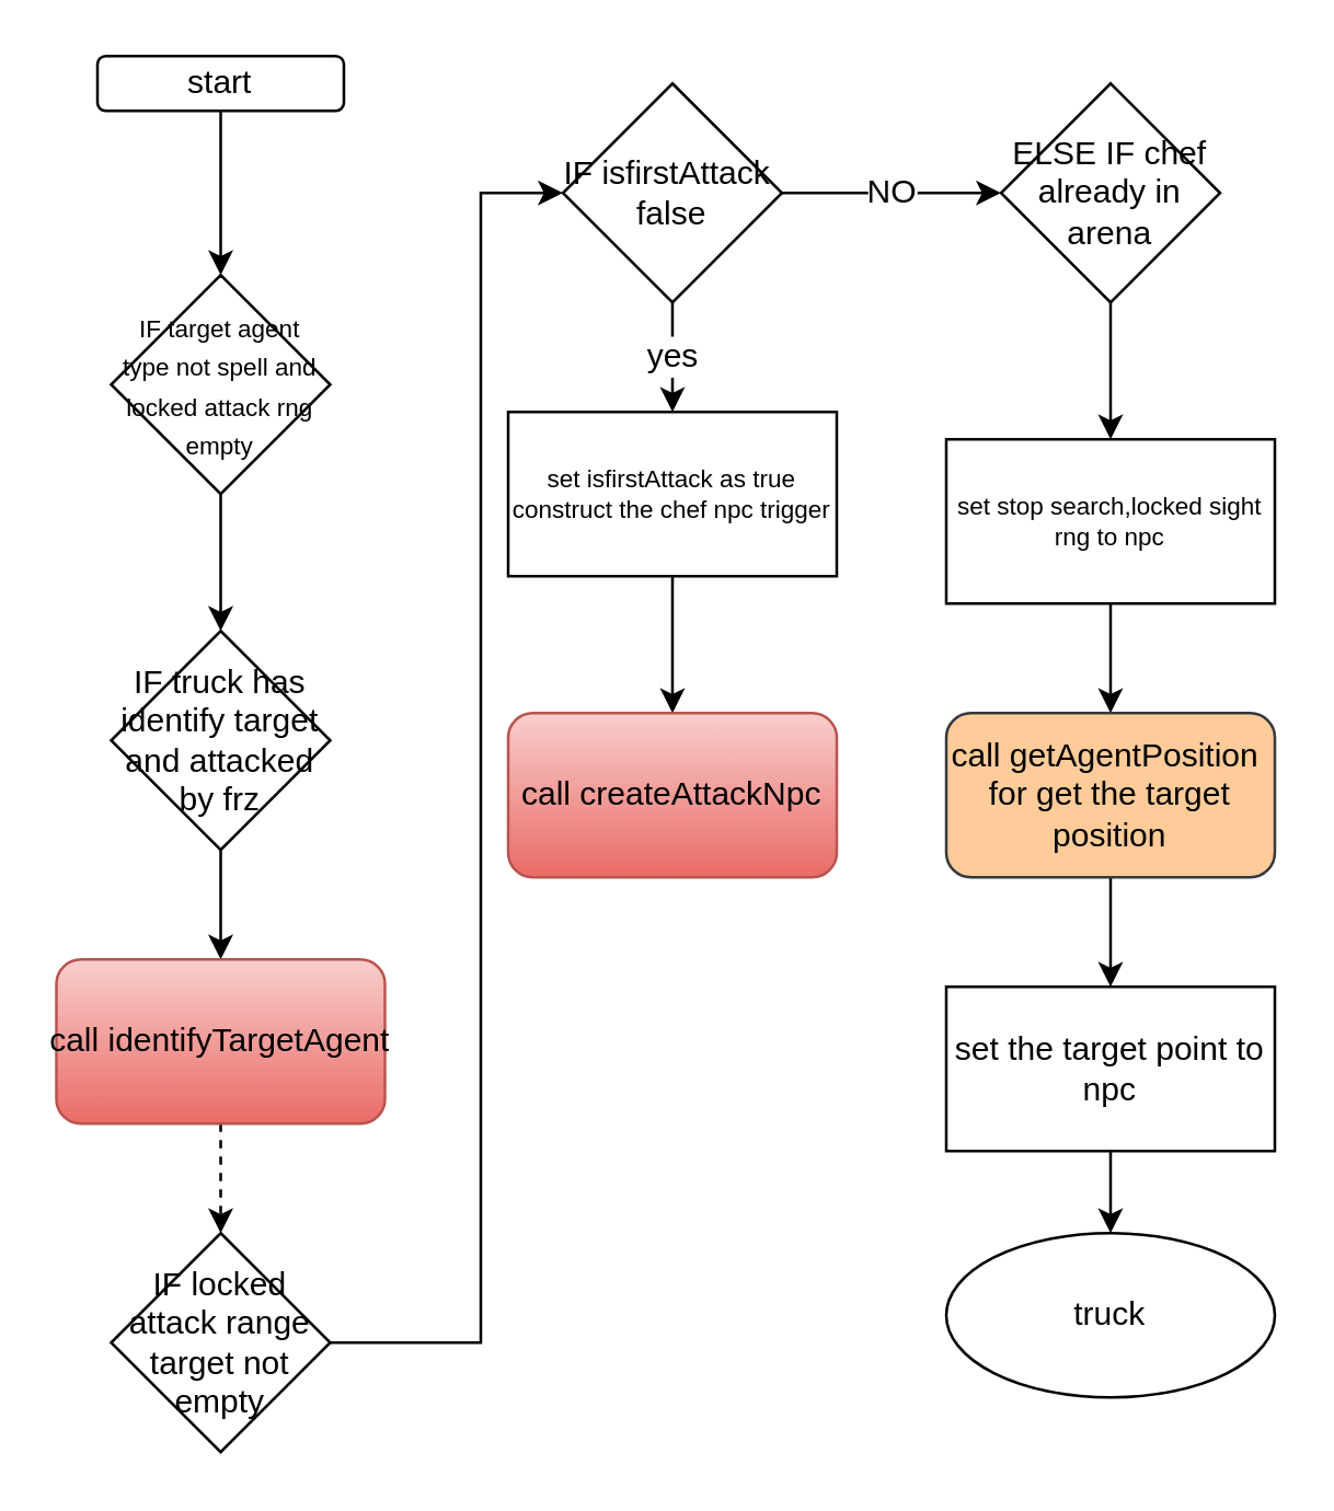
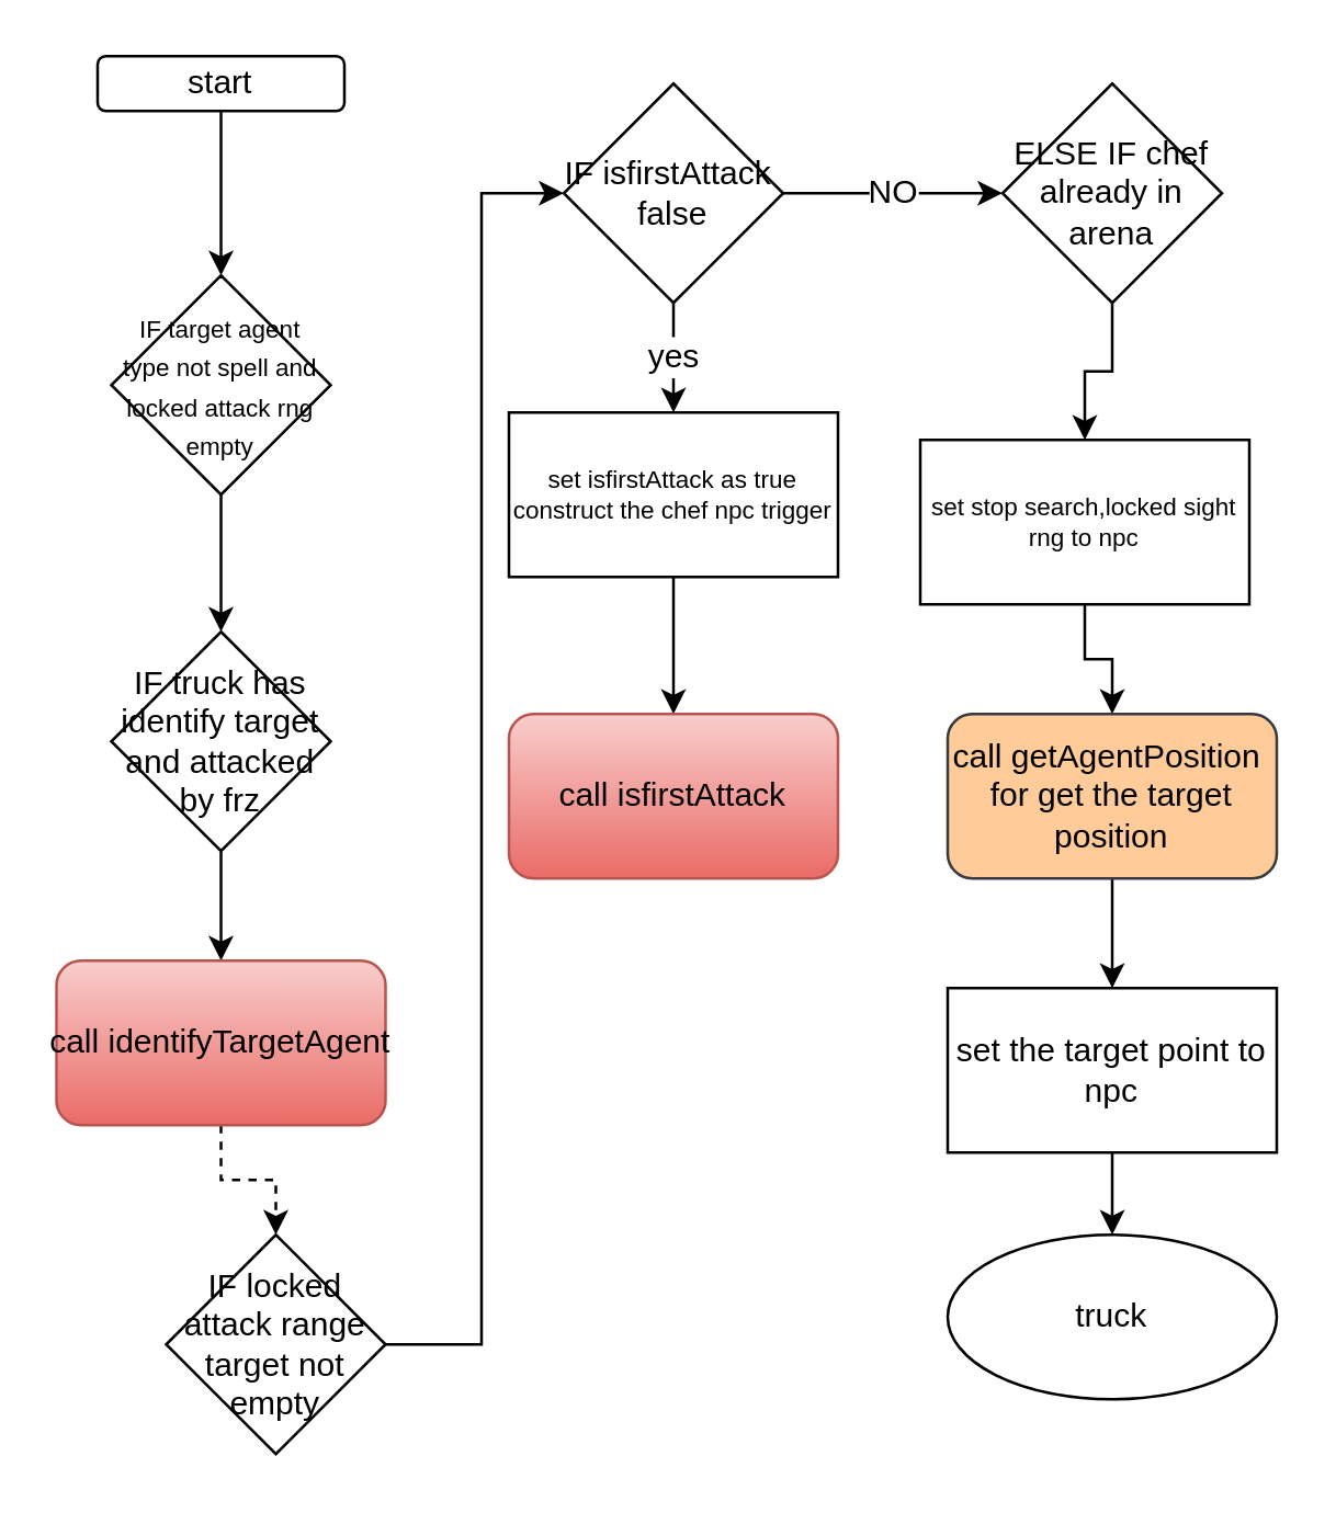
  <mxCell id="0" />
  <mxCell id="1" parent="0" />
  <mxCell id="2" value="" style="edgeStyle=orthogonalEdgeStyle;rounded=0;orthogonalLoop=1;jettySize=auto;html=1;" edge="1" parent="1" source="3" target="5"><mxGeometry relative="1" as="geometry" /></mxCell>
  <mxCell id="3" value="start" style="rounded=1;whiteSpace=wrap;html=1;" vertex="1" parent="1"><mxGeometry x="35" y="20" width="90" height="20" as="geometry" /></mxCell>
  <mxCell id="4" value="" style="edgeStyle=orthogonalEdgeStyle;rounded=0;orthogonalLoop=1;jettySize=auto;html=1;fontSize=9;" edge="1" parent="1" source="5" target="7"><mxGeometry relative="1" as="geometry" /></mxCell>
  <mxCell id="5" value="&lt;font style=&quot;font-size: 9px&quot;&gt;IF target agent type not spell and locked attack rng empty&lt;/font&gt;" style="rhombus;whiteSpace=wrap;html=1;" vertex="1" parent="1"><mxGeometry x="40" y="100" width="80" height="80" as="geometry" /></mxCell>
  <mxCell id="6" value="" style="edgeStyle=orthogonalEdgeStyle;rounded=0;orthogonalLoop=1;jettySize=auto;html=1;fontSize=9;" edge="1" parent="1" source="7" target="9"><mxGeometry relative="1" as="geometry" /></mxCell>
  <mxCell id="7" value="IF truck has identify target and attacked by frz" style="rhombus;whiteSpace=wrap;html=1;" vertex="1" parent="1"><mxGeometry x="40" y="230" width="80" height="80" as="geometry" /></mxCell>
  <mxCell id="8" value="" style="edgeStyle=orthogonalEdgeStyle;rounded=0;orthogonalLoop=1;jettySize=auto;html=1;fontSize=9;dashed=1;" edge="1" parent="1" source="9" target="11"><mxGeometry relative="1" as="geometry" /></mxCell>
  <mxCell id="9" value="call&amp;nbsp;identifyTargetAgent" style="rounded=1;whiteSpace=wrap;html=1;fillColor=#f8cecc;gradientColor=#ea6b66;strokeColor=#b85450;" vertex="1" parent="1"><mxGeometry x="20" y="350" width="120" height="60" as="geometry" /></mxCell>
  <mxCell id="10" value="" style="edgeStyle=orthogonalEdgeStyle;rounded=0;orthogonalLoop=1;jettySize=auto;html=1;fontSize=12;" edge="1" parent="1" source="11" target="14"><mxGeometry relative="1" as="geometry"><Array as="points"><mxPoint x="175" y="490" /><mxPoint x="175" y="70" /></Array></mxGeometry></mxCell>
- <mxCell id="11" value="&lt;font style=&quot;font-size: 12px&quot;&gt;IF locked attack range target not empty&lt;/font&gt;" style="rhombus;whiteSpace=wrap;html=1;fontSize=9;" vertex="1" parent="1"><mxGeometry x="40" y="450" width="80" height="80" as="geometry" /></mxCell>
+ <mxCell id="11" value="&lt;font style=&quot;font-size: 12px&quot;&gt;IF locked attack range target not empty&lt;/font&gt;" style="rhombus;whiteSpace=wrap;html=1;fontSize=9;" vertex="1" parent="1"><mxGeometry x="60" y="450" width="80" height="80" as="geometry" /></mxCell>
  <mxCell id="12" value="yes" style="edgeStyle=orthogonalEdgeStyle;rounded=0;orthogonalLoop=1;jettySize=auto;html=1;fontSize=12;" edge="1" parent="1" source="14" target="16"><mxGeometry relative="1" as="geometry"><Array as="points"><mxPoint x="245" y="120" /><mxPoint x="245" y="120" /></Array></mxGeometry></mxCell>
  <mxCell id="13" value="NO" style="edgeStyle=orthogonalEdgeStyle;rounded=0;orthogonalLoop=1;jettySize=auto;html=1;fontSize=12;" edge="1" parent="1" source="14" target="19"><mxGeometry relative="1" as="geometry" /></mxCell>
  <mxCell id="14" value="&lt;font style=&quot;font-size: 12px&quot;&gt;IF&amp;nbsp;isfirstAttack&amp;nbsp;&lt;br&gt;false&lt;br&gt;&lt;/font&gt;" style="rhombus;whiteSpace=wrap;html=1;fontSize=9;" vertex="1" parent="1"><mxGeometry x="205" y="30" width="80" height="80" as="geometry" /></mxCell>
  <mxCell id="15" value="" style="edgeStyle=orthogonalEdgeStyle;rounded=0;orthogonalLoop=1;jettySize=auto;html=1;fontSize=12;" edge="1" parent="1" source="16" target="17"><mxGeometry relative="1" as="geometry" /></mxCell>
  <mxCell id="16" value="set&amp;nbsp;isfirstAttack as true&lt;br&gt;construct the chef npc trigger" style="whiteSpace=wrap;html=1;fontSize=9;" vertex="1" parent="1"><mxGeometry x="185" y="150" width="120" height="60" as="geometry" /></mxCell>
- <mxCell id="17" value="call&amp;nbsp;createAttackNpc" style="rounded=1;whiteSpace=wrap;html=1;fillColor=#f8cecc;gradientColor=#ea6b66;strokeColor=#b85450;" vertex="1" parent="1"><mxGeometry x="185" y="260" width="120" height="60" as="geometry" /></mxCell>
+ <mxCell id="17" value="call&amp;nbsp;isfirstAttack" style="rounded=1;whiteSpace=wrap;html=1;fillColor=#f8cecc;gradientColor=#ea6b66;strokeColor=#b85450;" vertex="1" parent="1"><mxGeometry x="185" y="260" width="120" height="60" as="geometry" /></mxCell>
  <mxCell id="18" value="" style="edgeStyle=orthogonalEdgeStyle;rounded=0;orthogonalLoop=1;jettySize=auto;html=1;fontSize=12;" edge="1" parent="1" source="19" target="21"><mxGeometry relative="1" as="geometry" /></mxCell>
  <mxCell id="19" value="&lt;font style=&quot;font-size: 12px&quot;&gt;ELSE IF chef already in arena&lt;br&gt;&lt;/font&gt;" style="rhombus;whiteSpace=wrap;html=1;fontSize=9;" vertex="1" parent="1"><mxGeometry x="365" y="30" width="80" height="80" as="geometry" /></mxCell>
  <mxCell id="20" value="" style="edgeStyle=orthogonalEdgeStyle;rounded=0;orthogonalLoop=1;jettySize=auto;html=1;fontSize=12;" edge="1" parent="1" source="21" target="23"><mxGeometry relative="1" as="geometry" /></mxCell>
- <mxCell id="21" value="set stop search,locked sight rng to npc" style="whiteSpace=wrap;html=1;fontSize=9;" vertex="1" parent="1"><mxGeometry x="345" y="160" width="120" height="60" as="geometry" /></mxCell>
+ <mxCell id="21" value="set stop search,locked sight rng to npc" style="whiteSpace=wrap;html=1;fontSize=9;" vertex="1" parent="1"><mxGeometry x="335" y="160" width="120" height="60" as="geometry" /></mxCell>
  <mxCell id="22" value="" style="edgeStyle=orthogonalEdgeStyle;rounded=0;orthogonalLoop=1;jettySize=auto;html=1;fontSize=12;" edge="1" parent="1" source="23" target="25"><mxGeometry relative="1" as="geometry" /></mxCell>
  <mxCell id="23" value="call&amp;nbsp;getAgentPosition&amp;nbsp; for get the target position" style="rounded=1;whiteSpace=wrap;html=1;fillColor=#ffcc99;strokeColor=#36393d;" vertex="1" parent="1"><mxGeometry x="345" y="260" width="120" height="60" as="geometry" /></mxCell>
  <mxCell id="24" value="" style="edgeStyle=orthogonalEdgeStyle;rounded=0;orthogonalLoop=1;jettySize=auto;html=1;fontSize=12;" edge="1" parent="1" source="25" target="26"><mxGeometry relative="1" as="geometry" /></mxCell>
  <mxCell id="25" value="set the target point to npc" style="rounded=0;whiteSpace=wrap;html=1;fontSize=12;" vertex="1" parent="1"><mxGeometry x="345" y="360" width="120" height="60" as="geometry" /></mxCell>
  <mxCell id="26" value="truck" style="ellipse;whiteSpace=wrap;html=1;rounded=0;" vertex="1" parent="1"><mxGeometry x="345" y="450" width="120" height="60" as="geometry" /></mxCell>
